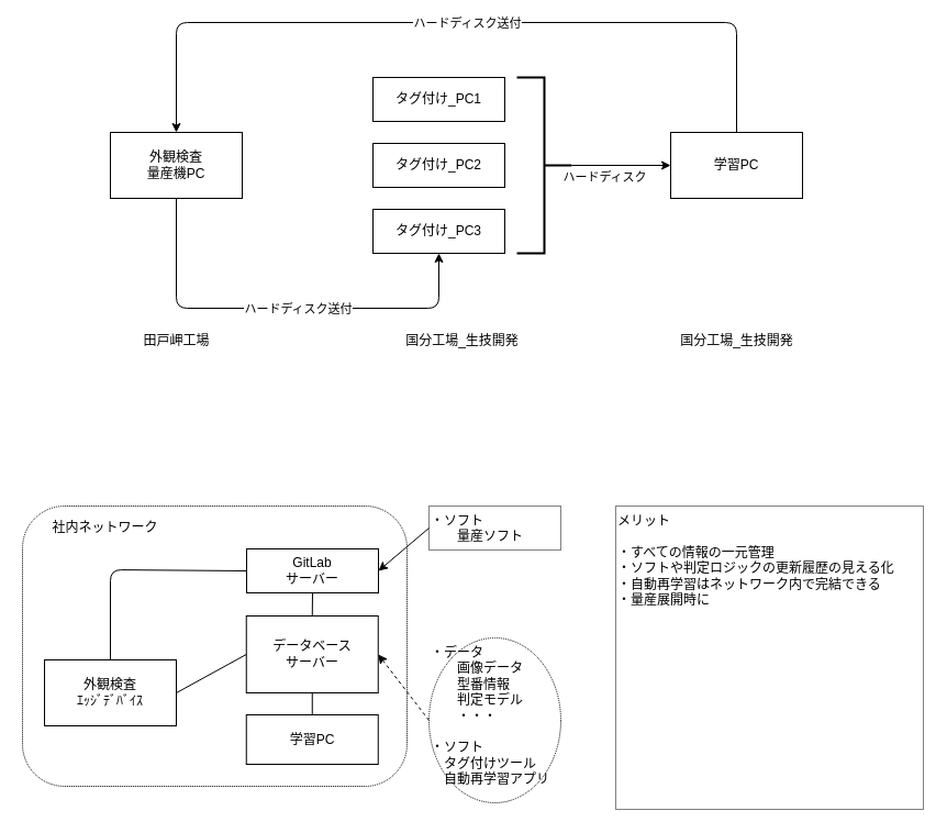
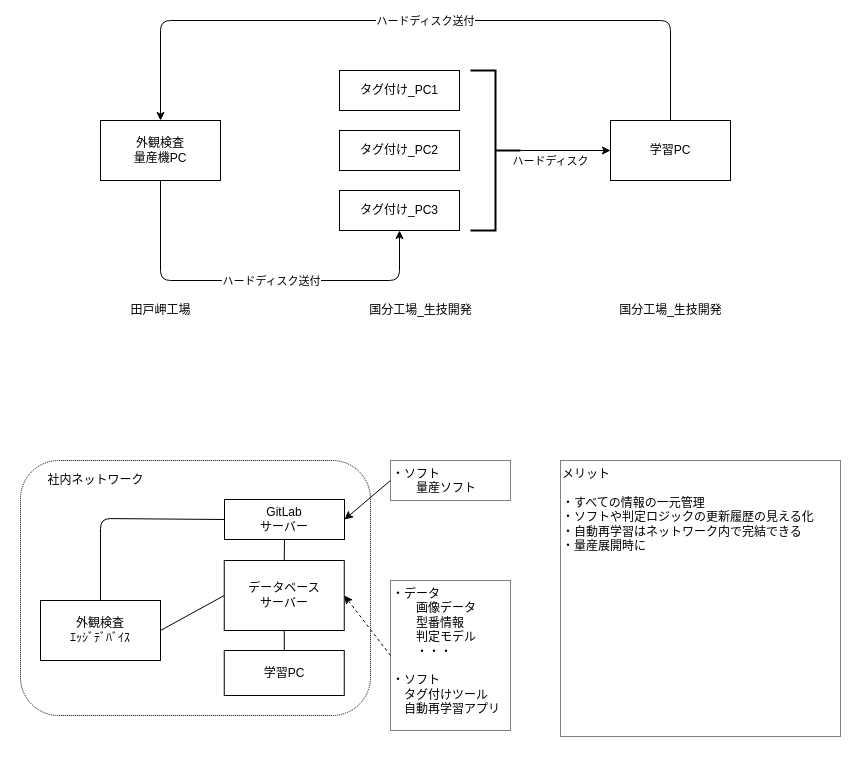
  <mxCell id="0" />
  <mxCell id="1" parent="0" />
  <mxCell id="2" value="" style="rounded=1;whiteSpace=wrap;html=1;dashed=1;dashPattern=1 1;align=left;" vertex="1" parent="1"><mxGeometry x="20" y="460" width="350" height="255" as="geometry" /></mxCell>
  <mxCell id="3" value="外観検査&lt;br&gt;量産機PC" style="rounded=0;whiteSpace=wrap;html=1;" vertex="1" parent="1"><mxGeometry x="100" y="120" width="120" height="60" as="geometry" /></mxCell>
  <mxCell id="4" value="タグ付け_PC1" style="rounded=0;whiteSpace=wrap;html=1;" vertex="1" parent="1"><mxGeometry x="339" y="70" width="120" height="40" as="geometry" /></mxCell>
  <mxCell id="5" value="タグ付け_PC2" style="rounded=0;whiteSpace=wrap;html=1;" vertex="1" parent="1"><mxGeometry x="339" y="130" width="120" height="40" as="geometry" /></mxCell>
  <mxCell id="6" value="タグ付け_PC3" style="rounded=0;whiteSpace=wrap;html=1;" vertex="1" parent="1"><mxGeometry x="339" y="190" width="120" height="40" as="geometry" /></mxCell>
  <mxCell id="7" value="学習PC" style="rounded=0;whiteSpace=wrap;html=1;" vertex="1" parent="1"><mxGeometry x="610" y="120" width="120" height="60" as="geometry" /></mxCell>
  <mxCell id="8" value="田戸岬工場" style="text;html=1;align=center;verticalAlign=middle;resizable=0;points=[];autosize=1;" vertex="1" parent="1"><mxGeometry x="120" y="300" width="80" height="20" as="geometry" /></mxCell>
  <mxCell id="9" value="国分工場_生技開発" style="text;html=1;align=center;verticalAlign=middle;resizable=0;points=[];autosize=1;" vertex="1" parent="1"><mxGeometry x="360" y="300" width="120" height="20" as="geometry" /></mxCell>
  <mxCell id="10" value="" style="endArrow=classic;html=1;exitX=0.5;exitY=1;exitDx=0;exitDy=0;entryX=0.5;entryY=1;entryDx=0;entryDy=0;" edge="1" parent="1" source="3" target="6"><mxGeometry relative="1" as="geometry"><mxPoint x="350" y="210" as="sourcePoint" /><mxPoint x="450" y="210" as="targetPoint" /><Array as="points"><mxPoint x="160" y="280" /><mxPoint x="399" y="280" /></Array></mxGeometry></mxCell>
  <mxCell id="11" value="ハードディスク送付" style="edgeLabel;resizable=0;html=1;align=center;verticalAlign=middle;" connectable="0" vertex="1" parent="10"><mxGeometry relative="1" as="geometry"><mxPoint x="15.83" as="offset" /></mxGeometry></mxCell>
  <mxCell id="12" value="" style="strokeWidth=2;html=1;shape=mxgraph.flowchart.annotation_2;align=left;labelPosition=right;pointerEvents=1;direction=west;" vertex="1" parent="1"><mxGeometry x="470" y="70" width="50" height="160" as="geometry" /></mxCell>
  <mxCell id="13" value="" style="endArrow=classic;html=1;exitX=0;exitY=0.5;exitDx=0;exitDy=0;exitPerimeter=0;entryX=0;entryY=0.5;entryDx=0;entryDy=0;" edge="1" parent="1" source="12" target="7"><mxGeometry width="50" height="50" relative="1" as="geometry"><mxPoint x="370" y="80" as="sourcePoint" /><mxPoint x="420" y="30" as="targetPoint" /></mxGeometry></mxCell>
  <mxCell id="14" value="" style="endArrow=classic;html=1;exitX=0.5;exitY=0;exitDx=0;exitDy=0;entryX=0.5;entryY=0;entryDx=0;entryDy=0;" edge="1" parent="1" source="7" target="3"><mxGeometry width="50" height="50" relative="1" as="geometry"><mxPoint x="370" y="80" as="sourcePoint" /><mxPoint x="420" y="30" as="targetPoint" /><Array as="points"><mxPoint x="670" y="20" /><mxPoint x="160" y="20" /></Array></mxGeometry></mxCell>
  <mxCell id="15" value="ハードディスク送付" style="edgeLabel;html=1;align=center;verticalAlign=middle;resizable=0;points=[];" vertex="1" connectable="0" parent="14"><mxGeometry x="-0.026" relative="1" as="geometry"><mxPoint as="offset" /></mxGeometry></mxCell>
  <mxCell id="16" value="国分工場_生技開発" style="text;html=1;align=center;verticalAlign=middle;resizable=0;points=[];autosize=1;" vertex="1" parent="1"><mxGeometry x="610" y="300" width="120" height="20" as="geometry" /></mxCell>
  <mxCell id="17" value="外観検査&lt;br&gt;ｴｯｼﾞﾃﾞﾊﾞｲｽ" style="rounded=0;whiteSpace=wrap;html=1;" vertex="1" parent="1"><mxGeometry x="40" y="600" width="120" height="60" as="geometry" /></mxCell>
  <mxCell id="18" value="データベース&lt;br&gt;サーバー" style="rounded=0;whiteSpace=wrap;html=1;" vertex="1" parent="1"><mxGeometry x="223.75" y="560" width="120" height="70" as="geometry" /></mxCell>
  <mxCell id="19" value="学習PC" style="rounded=0;whiteSpace=wrap;html=1;" vertex="1" parent="1"><mxGeometry x="223.75" y="650" width="120" height="45" as="geometry" /></mxCell>
  <mxCell id="20" value="GitLab&lt;br&gt;サーバー" style="rounded=0;whiteSpace=wrap;html=1;" vertex="1" parent="1"><mxGeometry x="224" y="499" width="120" height="40" as="geometry" /></mxCell>
  <mxCell id="21" value="ハードディスク" style="edgeLabel;html=1;align=center;verticalAlign=middle;resizable=0;points=[];" vertex="1" connectable="0" parent="1"><mxGeometry x="549.996" y="160" as="geometry" /></mxCell>
  <mxCell id="22" value="" style="endArrow=none;html=1;exitX=1;exitY=0.5;exitDx=0;exitDy=0;entryX=0;entryY=0.5;entryDx=0;entryDy=0;" edge="1" parent="1" source="17" target="18"><mxGeometry width="50" height="50" relative="1" as="geometry"><mxPoint x="102.75" y="595" as="sourcePoint" /><mxPoint x="152.75" y="545" as="targetPoint" /></mxGeometry></mxCell>
  <mxCell id="23" value="" style="endArrow=none;html=1;entryX=0.5;entryY=1;entryDx=0;entryDy=0;" edge="1" parent="1" source="19" target="18"><mxGeometry width="50" height="50" relative="1" as="geometry"><mxPoint x="113.75" y="795" as="sourcePoint" /><mxPoint x="163.75" y="745" as="targetPoint" /></mxGeometry></mxCell>
- <mxCell id="24" value="・データ&lt;br&gt;　　画像データ&lt;br&gt;　　型番情報&lt;br&gt;　　判定モデル&lt;br&gt;　　・・・&lt;br&gt;&lt;br&gt;・ソフト&lt;br&gt;　タグ付けツール&lt;br&gt;　自動再学習アプリ" style="ellipse;whiteSpace=wrap;html=1;align=left;verticalAlign=top;dashed=1;dashPattern=1 1;" vertex="1" parent="1"><mxGeometry x="390" y="580" width="120" height="150" as="geometry" /></mxCell>
+ <mxCell id="24" value="・データ&lt;br&gt;　　画像データ&lt;br&gt;　　型番情報&lt;br&gt;　　判定モデル&lt;br&gt;　　・・・&lt;br&gt;&lt;br&gt;・ソフト&lt;br&gt;　タグ付けツール&lt;br&gt;　自動再学習アプリ" style="rounded=0;whiteSpace=wrap;html=1;align=left;verticalAlign=top;dashed=1;dashPattern=1 1;" vertex="1" parent="1"><mxGeometry x="390" y="580" width="120" height="150" as="geometry" /></mxCell>
  <mxCell id="25" value="" style="endArrow=none;html=1;exitX=0;exitY=0.5;exitDx=0;exitDy=0;entryX=0.5;entryY=0;entryDx=0;entryDy=0;" edge="1" parent="1" source="20" target="17"><mxGeometry width="50" height="50" relative="1" as="geometry"><mxPoint x="364.25" y="550" as="sourcePoint" /><mxPoint x="414.25" y="500" as="targetPoint" /><Array as="points"><mxPoint x="100" y="518" /></Array></mxGeometry></mxCell>
  <mxCell id="26" value="" style="endArrow=classic;html=1;entryX=1;entryY=0.5;entryDx=0;entryDy=0;exitX=0;exitY=0.5;exitDx=0;exitDy=0;dashed=1;" edge="1" parent="1" source="24" target="18"><mxGeometry width="50" height="50" relative="1" as="geometry"><mxPoint x="364.25" y="540" as="sourcePoint" /><mxPoint x="414.25" y="490" as="targetPoint" /></mxGeometry></mxCell>
  <mxCell id="27" value="社内ネットワーク" style="text;html=1;align=center;verticalAlign=middle;resizable=0;points=[];autosize=1;" vertex="1" parent="1"><mxGeometry x="40" y="470" width="110" height="20" as="geometry" /></mxCell>
  <mxCell id="28" style="edgeStyle=orthogonalEdgeStyle;rounded=0;orthogonalLoop=1;jettySize=auto;html=1;exitX=0.5;exitY=1;exitDx=0;exitDy=0;dashed=1;" edge="1" parent="1" source="19" target="19"><mxGeometry relative="1" as="geometry" /></mxCell>
  <mxCell id="29" value="" style="endArrow=none;html=1;entryX=0.5;entryY=1;entryDx=0;entryDy=0;exitX=0.5;exitY=0;exitDx=0;exitDy=0;" edge="1" parent="1" source="18" target="20"><mxGeometry width="50" height="50" relative="1" as="geometry"><mxPoint x="300" y="559" as="sourcePoint" /><mxPoint x="300" y="539" as="targetPoint" /></mxGeometry></mxCell>
  <mxCell id="30" value="・ソフト&lt;br&gt;　　量産ソフト" style="rounded=0;whiteSpace=wrap;html=1;align=left;verticalAlign=top;dashed=1;dashPattern=1 1;" vertex="1" parent="1"><mxGeometry x="390" y="460" width="120" height="40" as="geometry" /></mxCell>
  <mxCell id="31" value="" style="endArrow=classic;html=1;entryX=1;entryY=0.5;entryDx=0;entryDy=0;exitX=0;exitY=0.5;exitDx=0;exitDy=0;dashed=0;" edge="1" parent="1" source="30" target="20"><mxGeometry width="50" height="50" relative="1" as="geometry"><mxPoint x="440" y="665" as="sourcePoint" /><mxPoint x="353.75" y="605" as="targetPoint" /></mxGeometry></mxCell>
  <mxCell id="32" value="メリット&lt;br&gt;&lt;br&gt;・すべての情報の一元管理&lt;br&gt;・ソフトや判定ロジックの更新履歴の見える化&lt;br&gt;・自動再学習はネットワーク内で完結できる&lt;br&gt;・量産展開時に" style="rounded=0;whiteSpace=wrap;html=1;align=left;verticalAlign=top;dashed=1;dashPattern=1 1;" vertex="1" parent="1"><mxGeometry x="560" y="460" width="280" height="276" as="geometry" /></mxCell>
